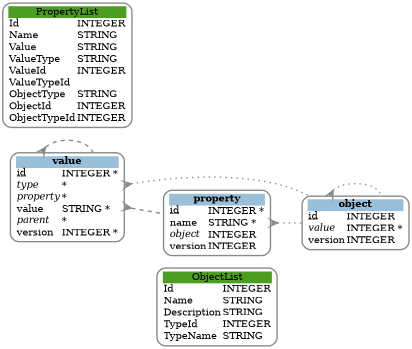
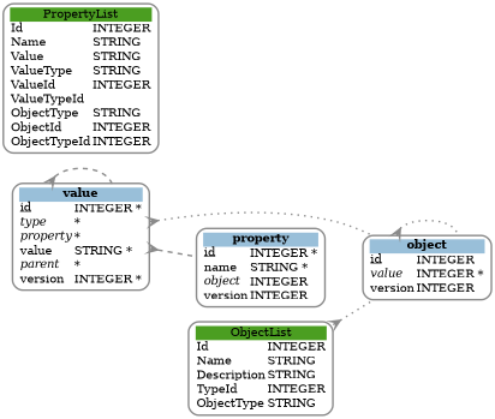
  digraph {
    bgcolor="#ffffff"
    rankdir=LR
    node [color="#8a8a8a" fillcolor="#ffffff" gradientangle=180 penwidth=2 shape=Mrecord style=filled]
    edge [arrowhead=none arrowtail=crow color="#8a8a8a" dir=both penwidth=2 style=dotted]
    n1 [label=<<table style ="rounded" border="0" cellborder="0" cellspacing="0" cellpadding="1">       <tr><td bgcolor="#99bfd9" align="center" colspan="2"><font color="#000000"><b>value</b></font></td></tr>       <tr><td align="left"><font color="#000000"><u>id</u></font></td><td align="left"><font color="#000000">INTEGER *</font></td></tr>       <tr><td align="left"><font color="#000000"><i>type</i></font></td><td align="left"><font color="#000000">*</font></td></tr>       <tr><td align="left"><font color="#000000"><i>property</i></font></td><td align="left"><font color="#000000">*</font></td></tr>       <tr><td align="left"><font color="#000000">value</font></td><td align="left"><font color="#000000">STRING *</font></td></tr>       <tr><td align="left"><font color="#000000"><i>parent</i></font></td><td align="left"><font color="#000000">*</font></td></tr>       <tr><td align="left"><font color="#000000">version</font></td><td align="left"><font color="#000000">INTEGER *</font></td></tr>     </table>>]
    n2 [label=<<table style ="rounded" border="0" cellborder="0" cellspacing="0" cellpadding="1">       <tr><td bgcolor="#99bfd9" align="center" colspan="2"><font color="#000000"><b>object</b></font></td></tr>       <tr><td align="left"><font color="#000000"><u>id</u></font></td><td align="left"><font color="#000000">INTEGER</font></td></tr>       <tr><td align="left"><font color="#000000"><i>value</i></font></td><td align="left"><font color="#000000">INTEGER *</font></td></tr>       <tr><td align="left"><font color="#000000">version</font></td><td align="left"><font color="#000000">INTEGER</font></td></tr>     </table>>]
    n3 [label=<<table style ="rounded" border="0" cellborder="0" cellspacing="0" cellpadding="1">       <tr><td bgcolor="#99bfd9" align="center" colspan="2"><font color="#000000"><b>property</b></font></td></tr>       <tr><td align="left"><font color="#000000"><u>id</u></font></td><td align="left"><font color="#000000">INTEGER *</font></td></tr>       <tr><td align="left"><font color="#000000">name</font></td><td align="left"><font color="#000000">STRING *</font></td></tr>       <tr><td align="left"><font color="#000000"><i>object</i></font></td><td align="left"><font color="#000000">INTEGER</font></td></tr>       <tr><td align="left"><font color="#000000">version</font></td><td align="left"><font color="#000000">INTEGER</font></td></tr>     </table>>]
-   n4 [label=<<table style ="radial" border="0" cellborder="0" cellspacing="0" cellpadding="1">       <tr><td bgcolor="#4b9e21" align="center" colspan="2"><font color="#000000">ObjectList</font></td></tr>       <tr><td align="left"><font color="#000000">Id</font></td><td align="left"><font color="#000000">INTEGER</font></td></tr>       <tr><td align="left"><font color="#000000">Name</font></td><td align="left"><font color="#000000">STRING</font></td></tr>       <tr><td align="left"><font color="#000000">Description</font></td><td align="left"><font color="#000000">STRING</font></td></tr>       <tr><td align="left"><font color="#000000">TypeId</font></td><td align="left"><font color="#000000">INTEGER</font></td></tr>       <tr><td align="left"><font color="#000000">TypeName</font></td><td align="left"><font color="#000000">STRING</font></td></tr>     </table>>]
+   n4 [label=<<table style ="radial" border="0" cellborder="0" cellspacing="0" cellpadding="1">       <tr><td bgcolor="#4b9e21" align="center" colspan="2"><font color="#000000">ObjectList</font></td></tr>       <tr><td align="left"><font color="#000000">Id</font></td><td align="left"><font color="#000000">INTEGER</font></td></tr>       <tr><td align="left"><font color="#000000">Name</font></td><td align="left"><font color="#000000">STRING</font></td></tr>       <tr><td align="left"><font color="#000000">Description</font></td><td align="left"><font color="#000000">STRING</font></td></tr>       <tr><td align="left"><font color="#000000">TypeId</font></td><td align="left"><font color="#000000">INTEGER</font></td></tr>       <tr><td align="left"><font color="#000000">ObjectType</font></td><td align="left"><font color="#000000">STRING</font></td></tr>     </table>>]
    n5 [label=<<table style ="radial" border="0" cellborder="0" cellspacing="0" cellpadding="1">       <tr><td bgcolor="#4b9e21" align="center" colspan="2"><font color="#000000">PropertyList</font></td></tr>       <tr><td align="left"><font color="#000000">Id</font></td><td align="left"><font color="#000000">INTEGER</font></td></tr>       <tr><td align="left"><font color="#000000">Name</font></td><td align="left"><font color="#000000">STRING</font></td></tr>       <tr><td align="left"><font color="#000000">Value</font></td><td align="left"><font color="#000000">STRING</font></td></tr>       <tr><td align="left"><font color="#000000">ValueType</font></td><td align="left"><font color="#000000">STRING</font></td></tr>       <tr><td align="left"><font color="#000000">ValueId</font></td><td align="left"><font color="#000000">INTEGER</font></td></tr>       <tr><td align="left"><font color="#000000">ValueTypeId</font></td><td> </td></tr>       <tr><td align="left"><font color="#000000">ObjectType</font></td><td align="left"><font color="#000000">STRING</font></td></tr>       <tr><td align="left"><font color="#000000">ObjectId</font></td><td align="left"><font color="#000000">INTEGER</font></td></tr>       <tr><td align="left"><font color="#000000">ObjectTypeId</font></td><td align="left"><font color="#000000">INTEGER</font></td></tr>     </table>>]
    n1 -> n1 [style=dashed]
    n1 -> n2
    n1 -> n3 [style=dashed]
    n2 -> n2
-   n3 -> n2
+   n4 -> n2
  }
